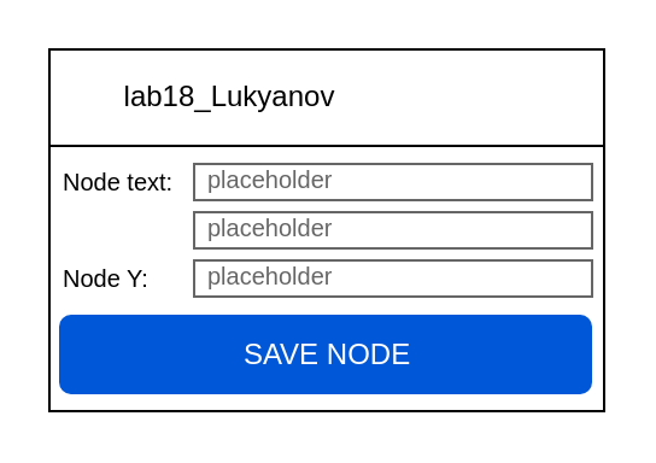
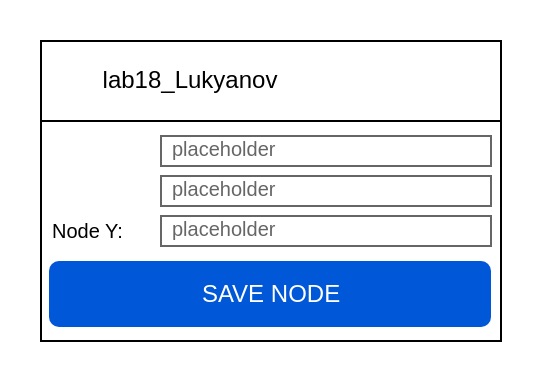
  <mxCell id="0" />
  <mxCell id="1" parent="0" />
  <mxCell id="2" value="" style="rounded=0;whiteSpace=wrap;html=1;" parent="1" vertex="1"><mxGeometry x="20" y="20" width="230" height="150" as="geometry" /></mxCell>
  <mxCell id="3" value="" style="rounded=0;whiteSpace=wrap;html=1;" parent="1" vertex="1"><mxGeometry x="20" y="20" width="230" height="40" as="geometry" /></mxCell>
  <mxCell id="4" value="lab18_Lukyanov" style="text;html=1;strokeColor=none;fillColor=none;align=center;verticalAlign=middle;whiteSpace=wrap;rounded=0;" parent="1" vertex="1"><mxGeometry x="75" y="30" width="40" height="20" as="geometry" /></mxCell>
- <mxCell id="5" value="Node text:" style="text;html=1;strokeColor=none;fillColor=none;align=left;verticalAlign=middle;whiteSpace=wrap;rounded=0;fontSize=10;" vertex="1" parent="1"><mxGeometry x="24" y="65" width="50" height="20" as="geometry" /></mxCell>
  <mxCell id="6" value="Node Y:" style="text;html=1;strokeColor=none;fillColor=none;align=left;verticalAlign=middle;whiteSpace=wrap;rounded=0;fontSize=10;" vertex="1" parent="1"><mxGeometry x="24" y="105" width="50" height="20" as="geometry" /></mxCell>
  <mxCell id="7" value="placeholder" style="strokeWidth=1;shadow=0;dashed=0;align=center;html=1;shape=mxgraph.mockup.text.textBox;fontColor=#666666;align=left;fontSize=10;spacingLeft=4;spacingTop=-3;strokeColor=#666666;mainText=;fillColor=#FFFFFF;" vertex="1" parent="1"><mxGeometry x="80" y="67.5" width="165" height="15" as="geometry" /></mxCell>
  <mxCell id="8" value="placeholder" style="strokeWidth=1;shadow=0;dashed=0;align=center;html=1;shape=mxgraph.mockup.text.textBox;fontColor=#666666;align=left;fontSize=10;spacingLeft=4;spacingTop=-3;strokeColor=#666666;mainText=;fillColor=#FFFFFF;" vertex="1" parent="1"><mxGeometry x="80" y="87.5" width="165" height="15" as="geometry" /></mxCell>
  <mxCell id="9" value="placeholder" style="strokeWidth=1;shadow=0;dashed=0;align=center;html=1;shape=mxgraph.mockup.text.textBox;fontColor=#666666;align=left;fontSize=10;spacingLeft=4;spacingTop=-3;strokeColor=#666666;mainText=;fillColor=#FFFFFF;" vertex="1" parent="1"><mxGeometry x="80" y="107.5" width="165" height="15" as="geometry" /></mxCell>
  <mxCell id="10" value="SAVE NODE" style="rounded=1;fillColor=#0057D8;align=center;strokeColor=none;html=1;fontColor=#ffffff;fontSize=12" vertex="1" parent="1"><mxGeometry x="24" y="130" width="221" height="33" as="geometry" /></mxCell>
